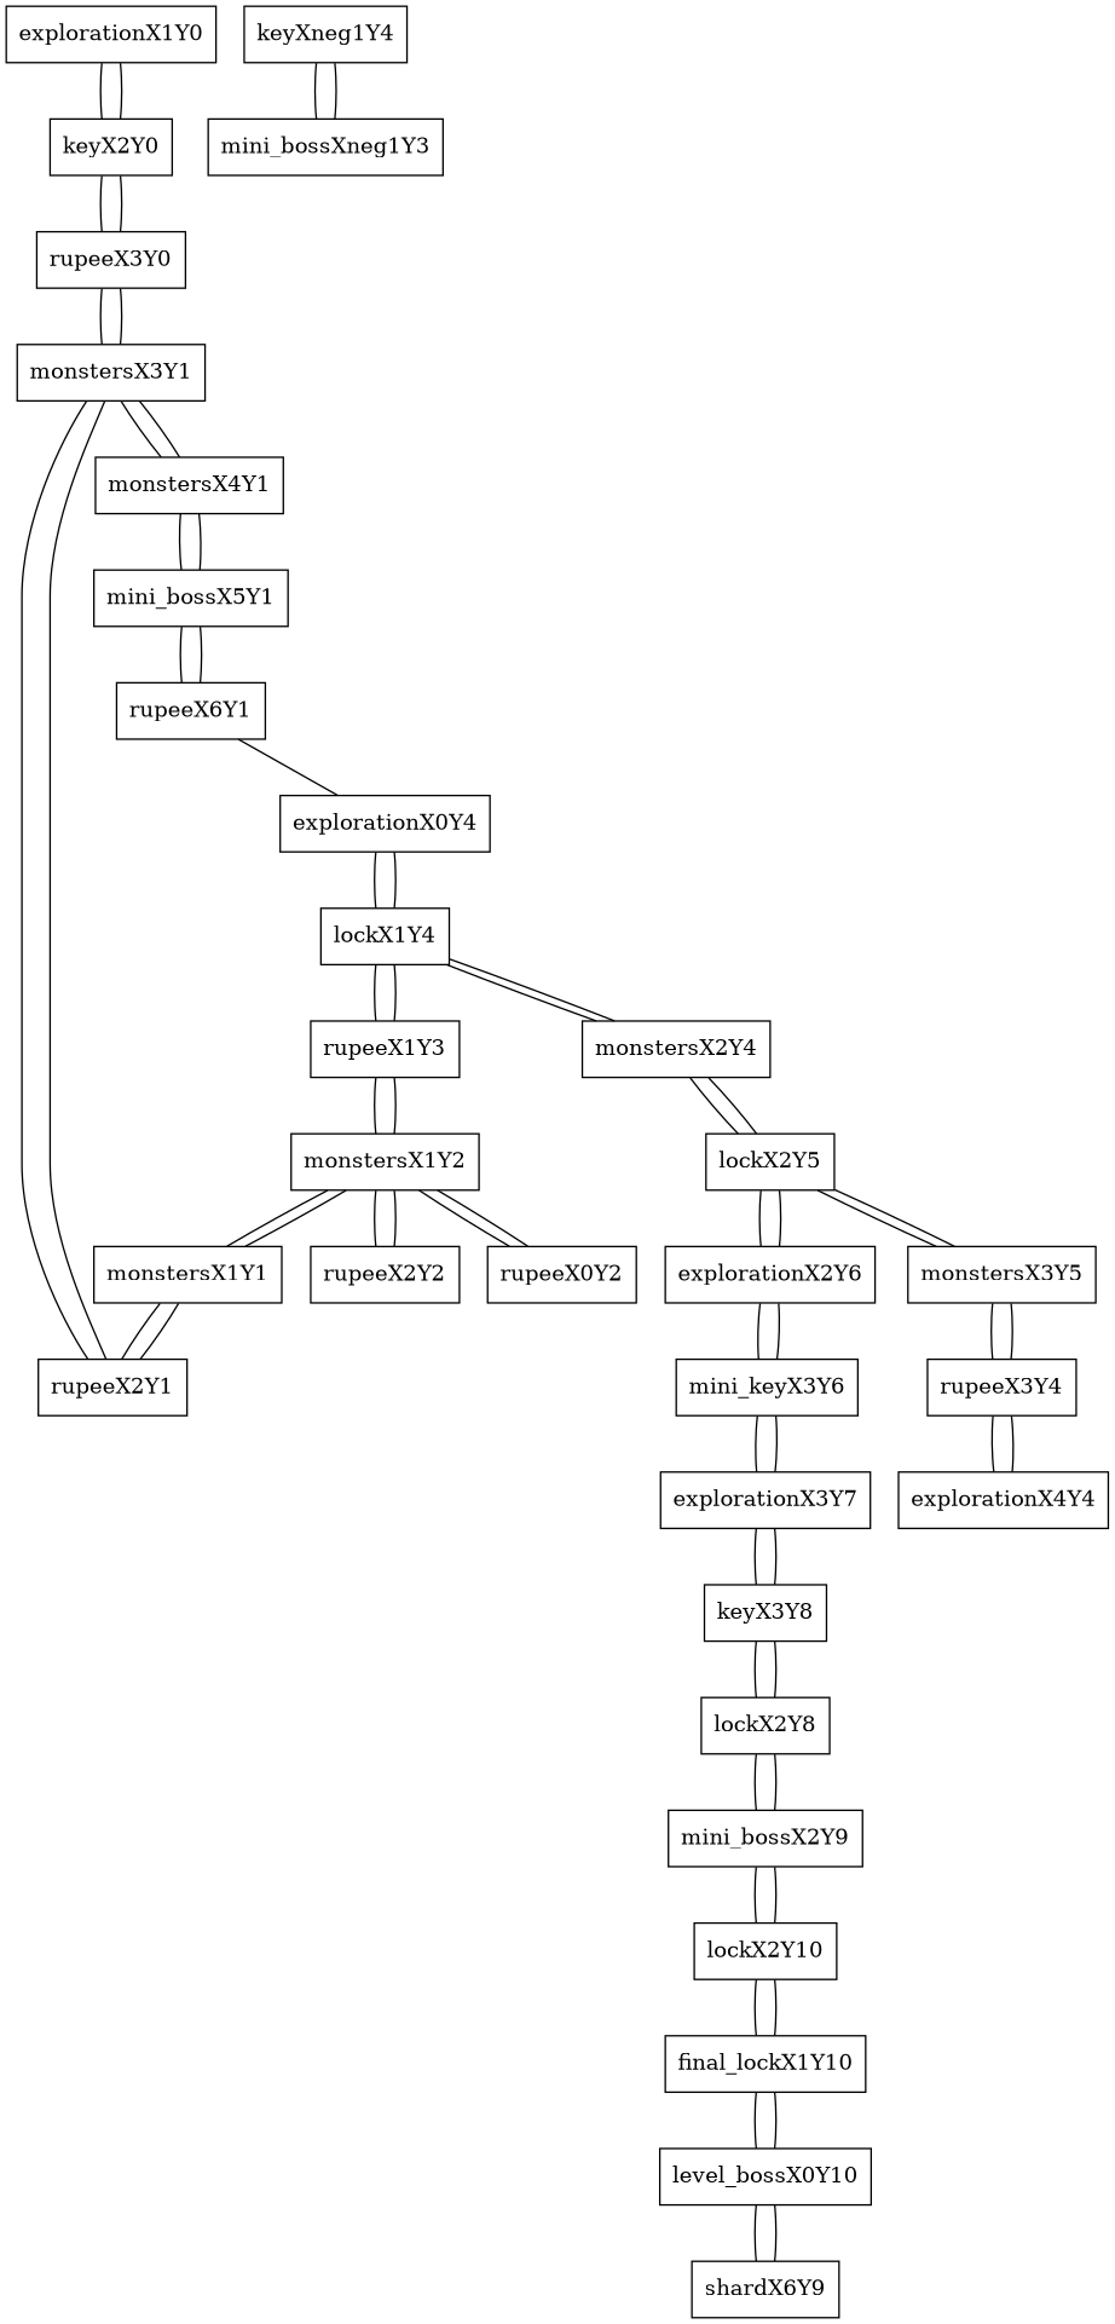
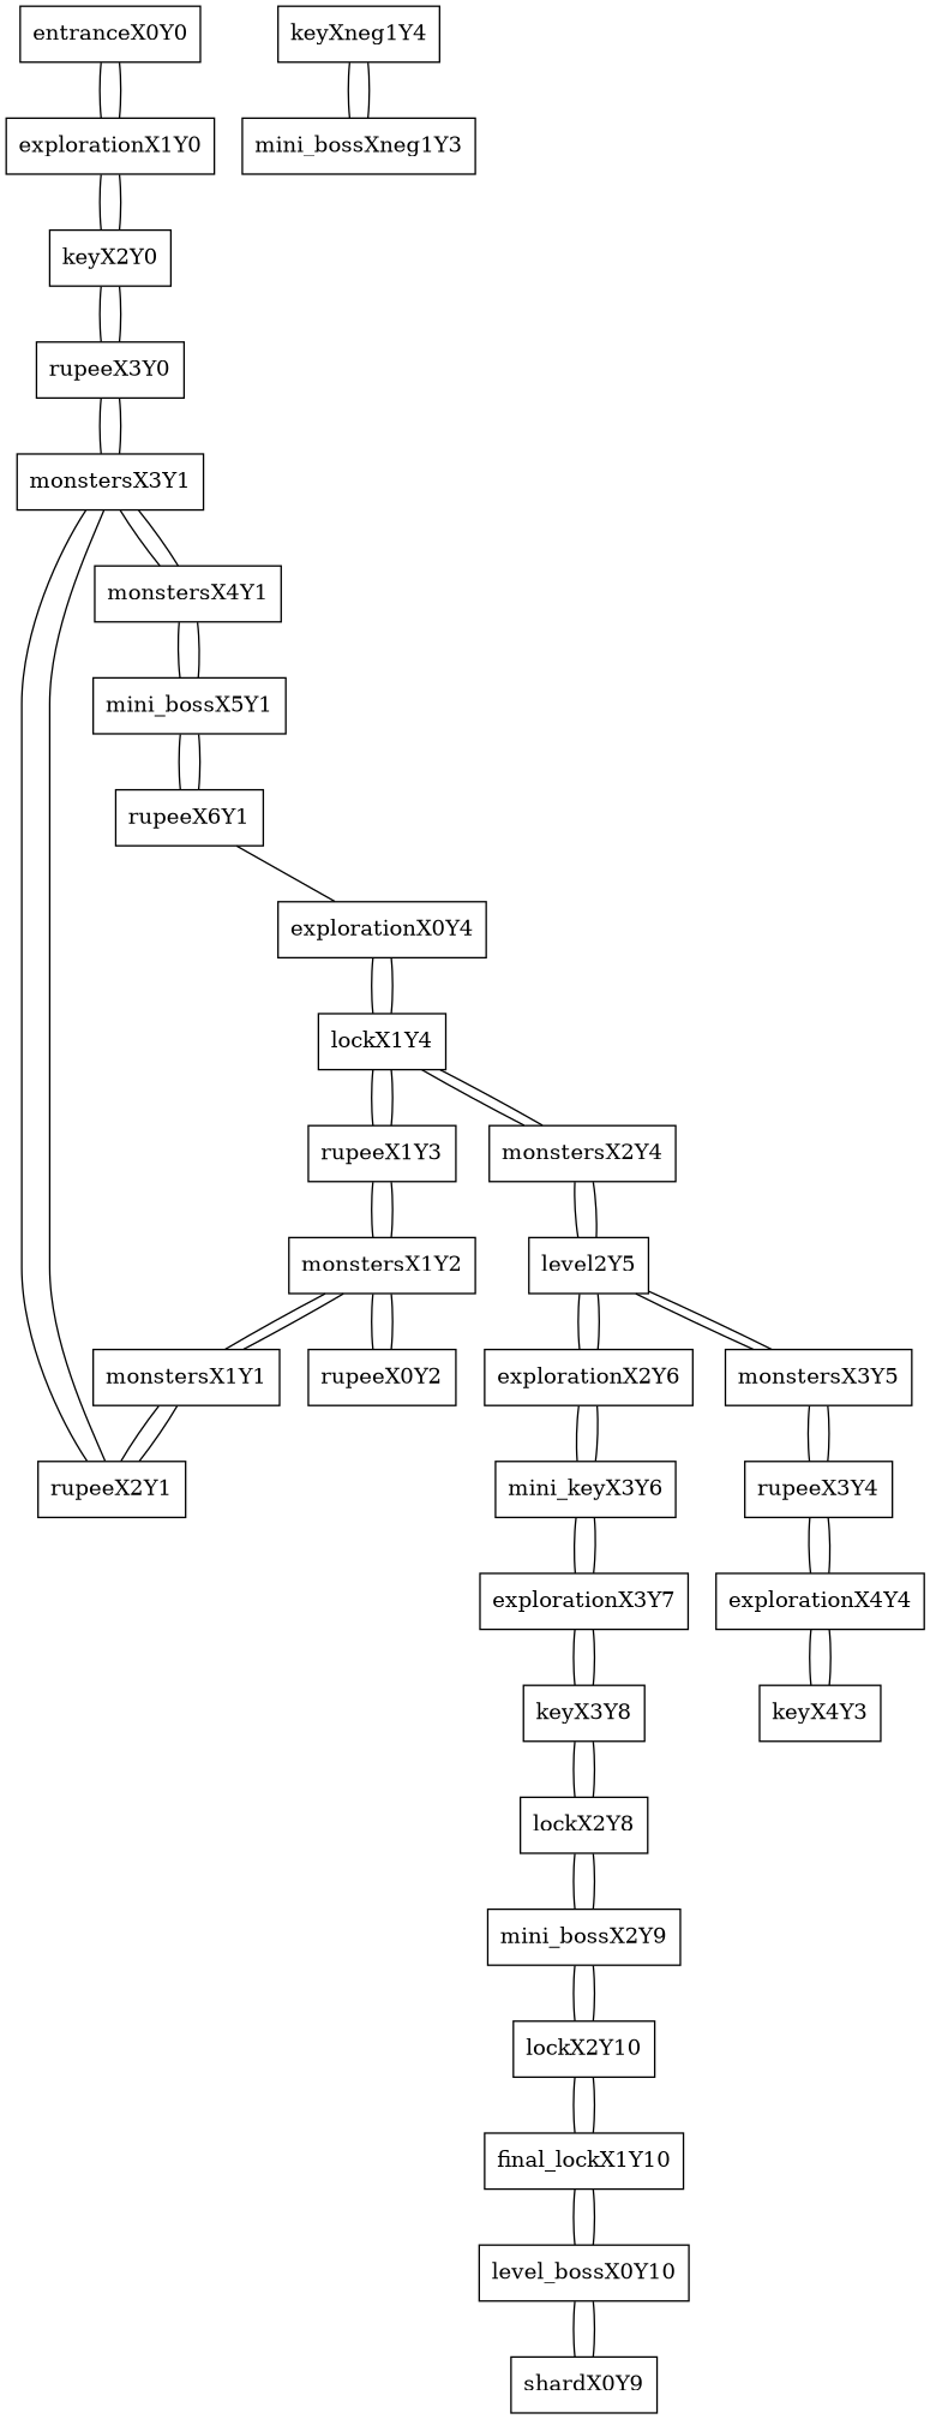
  graph {
    node [shape=box]
+   entranceX0Y0
    explorationX1Y0
    keyX2Y0
    rupeeX3Y0
    monstersX3Y1
    rupeeX2Y1
    monstersX4Y1
    monstersX1Y1
    mini_bossX5Y1
    monstersX1Y2
    rupeeX6Y1
-   rupeeX2Y2
    rupeeX0Y2
    rupeeX1Y3
    lockX1Y4
    explorationX0Y4
    monstersX2Y4
-   lockX2Y5
+   lockX2Y5 [label=level2Y5]
    keyXneg1Y4
    mini_bossXneg1Y3
    explorationX2Y6
    monstersX3Y5
    n23 [label=mini_keyX3Y6]
    rupeeX3Y4
    explorationX3Y7
    keyX3Y8
    lockX2Y8
    mini_bossX2Y9
    explorationX4Y4
+   keyX4Y3
    lockX2Y10
    final_lockX1Y10
    level_bossX0Y10
-   shardX0Y9 [label=shardX6Y9]
+   shardX0Y9
+   entranceX0Y0 -- explorationX1Y0
+   explorationX1Y0 -- entranceX0Y0
    explorationX1Y0 -- keyX2Y0
    keyX2Y0 -- explorationX1Y0
    keyX2Y0 -- rupeeX3Y0
    rupeeX3Y0 -- keyX2Y0
    rupeeX3Y0 -- monstersX3Y1
    monstersX3Y1 -- rupeeX3Y0
    monstersX3Y1 -- rupeeX2Y1
    monstersX3Y1 -- monstersX4Y1
    rupeeX2Y1 -- monstersX3Y1
    rupeeX2Y1 -- monstersX1Y1
    monstersX4Y1 -- monstersX3Y1
    monstersX4Y1 -- mini_bossX5Y1
    monstersX1Y1 -- rupeeX2Y1
    monstersX1Y1 -- monstersX1Y2
    mini_bossX5Y1 -- monstersX4Y1
    mini_bossX5Y1 -- rupeeX6Y1
    monstersX1Y2 -- monstersX1Y1
-   monstersX1Y2 -- rupeeX2Y2
    monstersX1Y2 -- rupeeX0Y2
    monstersX1Y2 -- rupeeX1Y3
    rupeeX6Y1 -- mini_bossX5Y1
    rupeeX6Y1 -- explorationX0Y4
-   rupeeX2Y2 -- monstersX1Y2
    rupeeX0Y2 -- monstersX1Y2
    rupeeX1Y3 -- monstersX1Y2
    rupeeX1Y3 -- lockX1Y4
    lockX1Y4 -- rupeeX1Y3
    lockX1Y4 -- explorationX0Y4
    lockX1Y4 -- monstersX2Y4
    explorationX0Y4 -- lockX1Y4
    monstersX2Y4 -- lockX1Y4
    monstersX2Y4 -- lockX2Y5
    lockX2Y5 -- monstersX2Y4
    lockX2Y5 -- explorationX2Y6
    lockX2Y5 -- monstersX3Y5
    keyXneg1Y4 -- mini_bossXneg1Y3
    mini_bossXneg1Y3 -- keyXneg1Y4
    explorationX2Y6 -- lockX2Y5
    explorationX2Y6 -- n23
    monstersX3Y5 -- lockX2Y5
    monstersX3Y5 -- rupeeX3Y4
    n23 -- explorationX2Y6
    n23 -- explorationX3Y7
    rupeeX3Y4 -- monstersX3Y5
    rupeeX3Y4 -- explorationX4Y4
    explorationX3Y7 -- n23
    explorationX3Y7 -- keyX3Y8
    keyX3Y8 -- explorationX3Y7
    keyX3Y8 -- lockX2Y8
    lockX2Y8 -- keyX3Y8
    lockX2Y8 -- mini_bossX2Y9
    mini_bossX2Y9 -- lockX2Y8
    mini_bossX2Y9 -- lockX2Y10
    explorationX4Y4 -- rupeeX3Y4
+   explorationX4Y4 -- keyX4Y3
+   keyX4Y3 -- explorationX4Y4
    lockX2Y10 -- mini_bossX2Y9
    lockX2Y10 -- final_lockX1Y10
    final_lockX1Y10 -- lockX2Y10
    final_lockX1Y10 -- level_bossX0Y10
    level_bossX0Y10 -- final_lockX1Y10
    level_bossX0Y10 -- shardX0Y9
    shardX0Y9 -- level_bossX0Y10
  }
